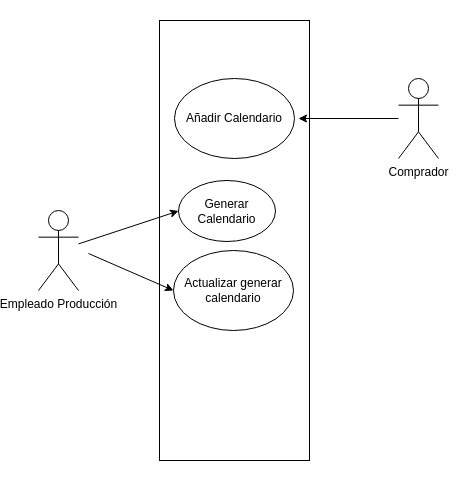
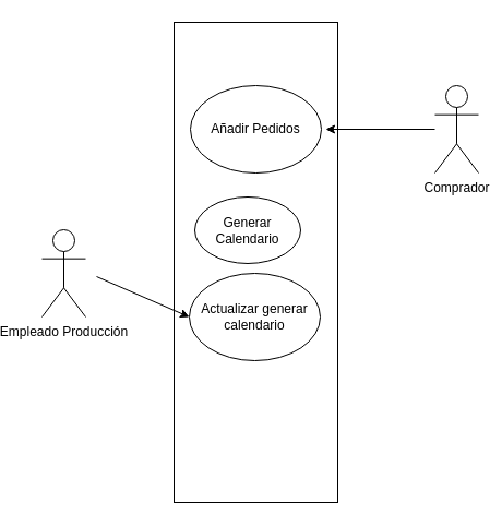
  <mxCell id="0" />
  <mxCell id="1" parent="0" />
- <mxCell id="2" value="Añadir Calendario" style="ellipse;whiteSpace=wrap;html=1;strokeColor=#000000;fontColor=#000000;fillColor=none;" vertex="1" parent="1"><mxGeometry x="156" y="78" width="120" height="80" as="geometry" /></mxCell>
+ <mxCell id="2" value="Añadir Pedidos" style="ellipse;whiteSpace=wrap;html=1;strokeColor=#000000;fontColor=#000000;fillColor=none;" vertex="1" parent="1"><mxGeometry x="156" y="78" width="120" height="80" as="geometry" /></mxCell>
  <mxCell id="3" value="" style="endArrow=classic;html=1;rounded=0;strokeColor=#000000;" edge="1" parent="1" source="5"><mxGeometry width="50" height="50" relative="1" as="geometry"><mxPoint x="400" y="118" as="sourcePoint" /><mxPoint x="280" y="118" as="targetPoint" /></mxGeometry></mxCell>
  <mxCell id="4" value="" style="rounded=0;whiteSpace=wrap;html=1;fillColor=none;" vertex="1" parent="1"><mxGeometry x="141" y="20" width="150" height="440" as="geometry" /></mxCell>
  <mxCell id="5" value="&lt;font&gt;Comprador&lt;/font&gt;" style="shape=umlActor;verticalLabelPosition=bottom;verticalAlign=top;html=1;outlineConnect=0;strokeColor=#000000;fontColor=#000000;" vertex="1" parent="1"><mxGeometry x="380" y="78" width="40" height="80" as="geometry" /></mxCell>
  <mxCell id="6" value="&lt;font&gt;Empleado Producción&lt;/font&gt;" style="shape=umlActor;verticalLabelPosition=bottom;verticalAlign=top;html=1;outlineConnect=0;strokeColor=#000000;fontColor=#000000;" vertex="1" parent="1"><mxGeometry x="20" y="210" width="40" height="80" as="geometry" /></mxCell>
  <mxCell id="7" value="Generar Calendario" style="ellipse;whiteSpace=wrap;html=1;strokeColor=#000000;fillColor=none;fontColor=#000000;" vertex="1" parent="1"><mxGeometry x="160" y="180" width="97" height="61" as="geometry" /></mxCell>
  <mxCell id="8" value="Actualizar generar calendario" style="ellipse;whiteSpace=wrap;html=1;strokeColor=#000000;fillColor=none;fontColor=#000000;" vertex="1" parent="1"><mxGeometry x="155" y="250" width="120" height="80" as="geometry" /></mxCell>
- <mxCell id="9" value="" style="endArrow=classic;html=1;rounded=0;entryX=0;entryY=0.5;entryDx=0;entryDy=0;" edge="1" parent="1" source="6" target="7"><mxGeometry width="50" height="50" relative="1" as="geometry"><mxPoint x="-50" y="430" as="sourcePoint" /><mxPoint x="0" y="380" as="targetPoint" /></mxGeometry></mxCell>
  <mxCell id="10" value="" style="endArrow=classic;html=1;rounded=0;entryX=0;entryY=0.5;entryDx=0;entryDy=0;" edge="1" parent="1" target="8"><mxGeometry width="50" height="50" relative="1" as="geometry"><mxPoint x="70" y="253" as="sourcePoint" /><mxPoint x="170" y="220" as="targetPoint" /></mxGeometry></mxCell>
